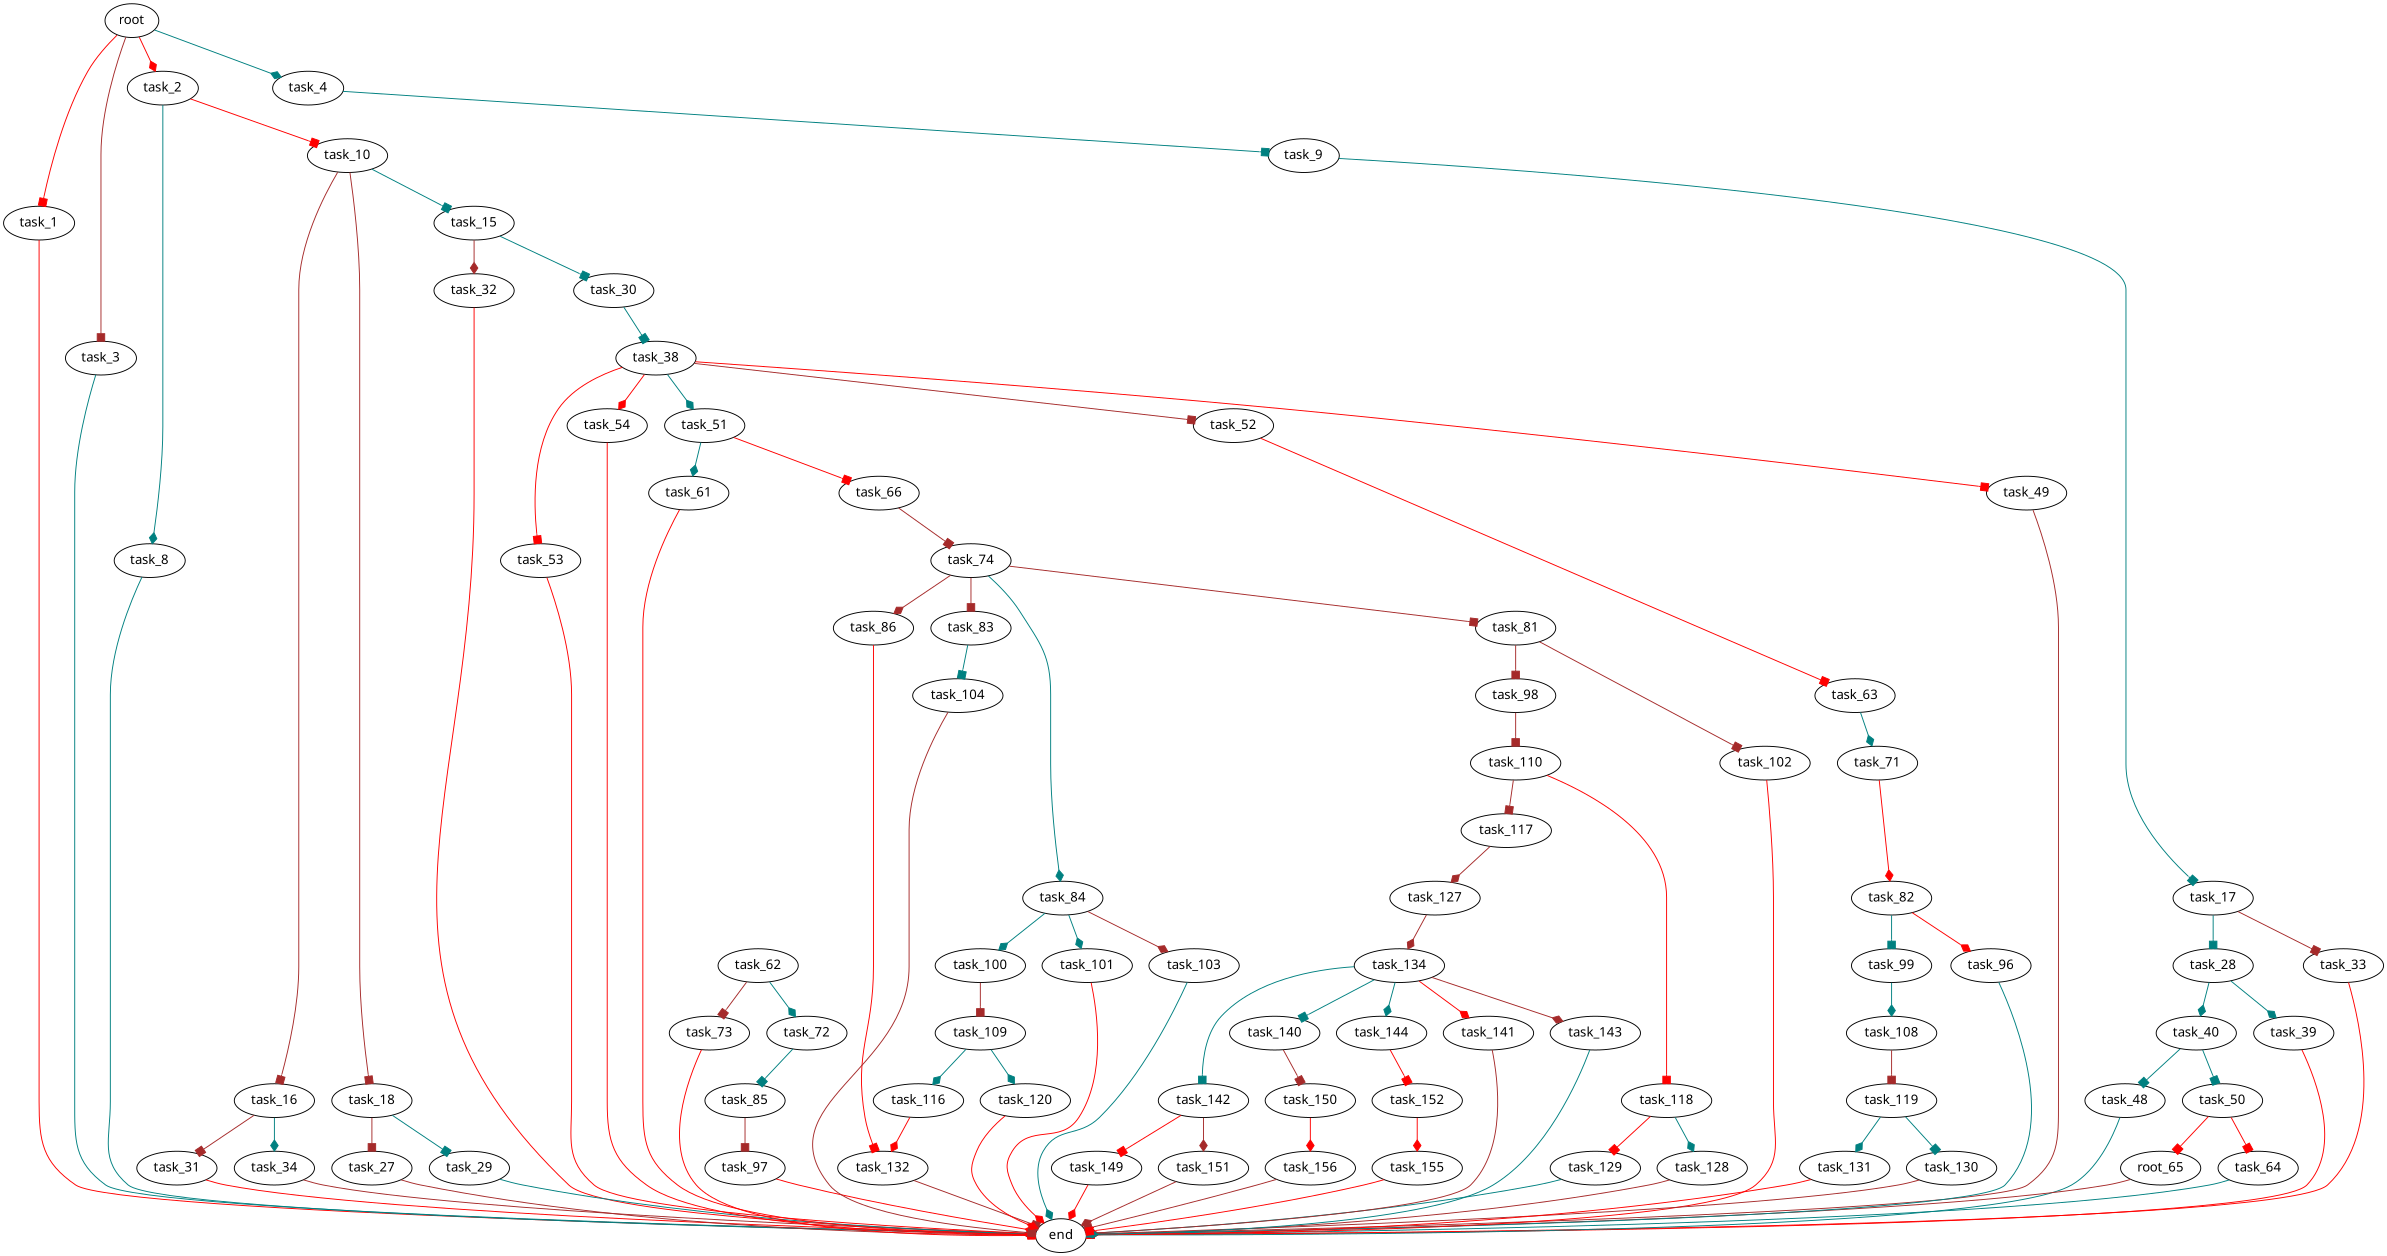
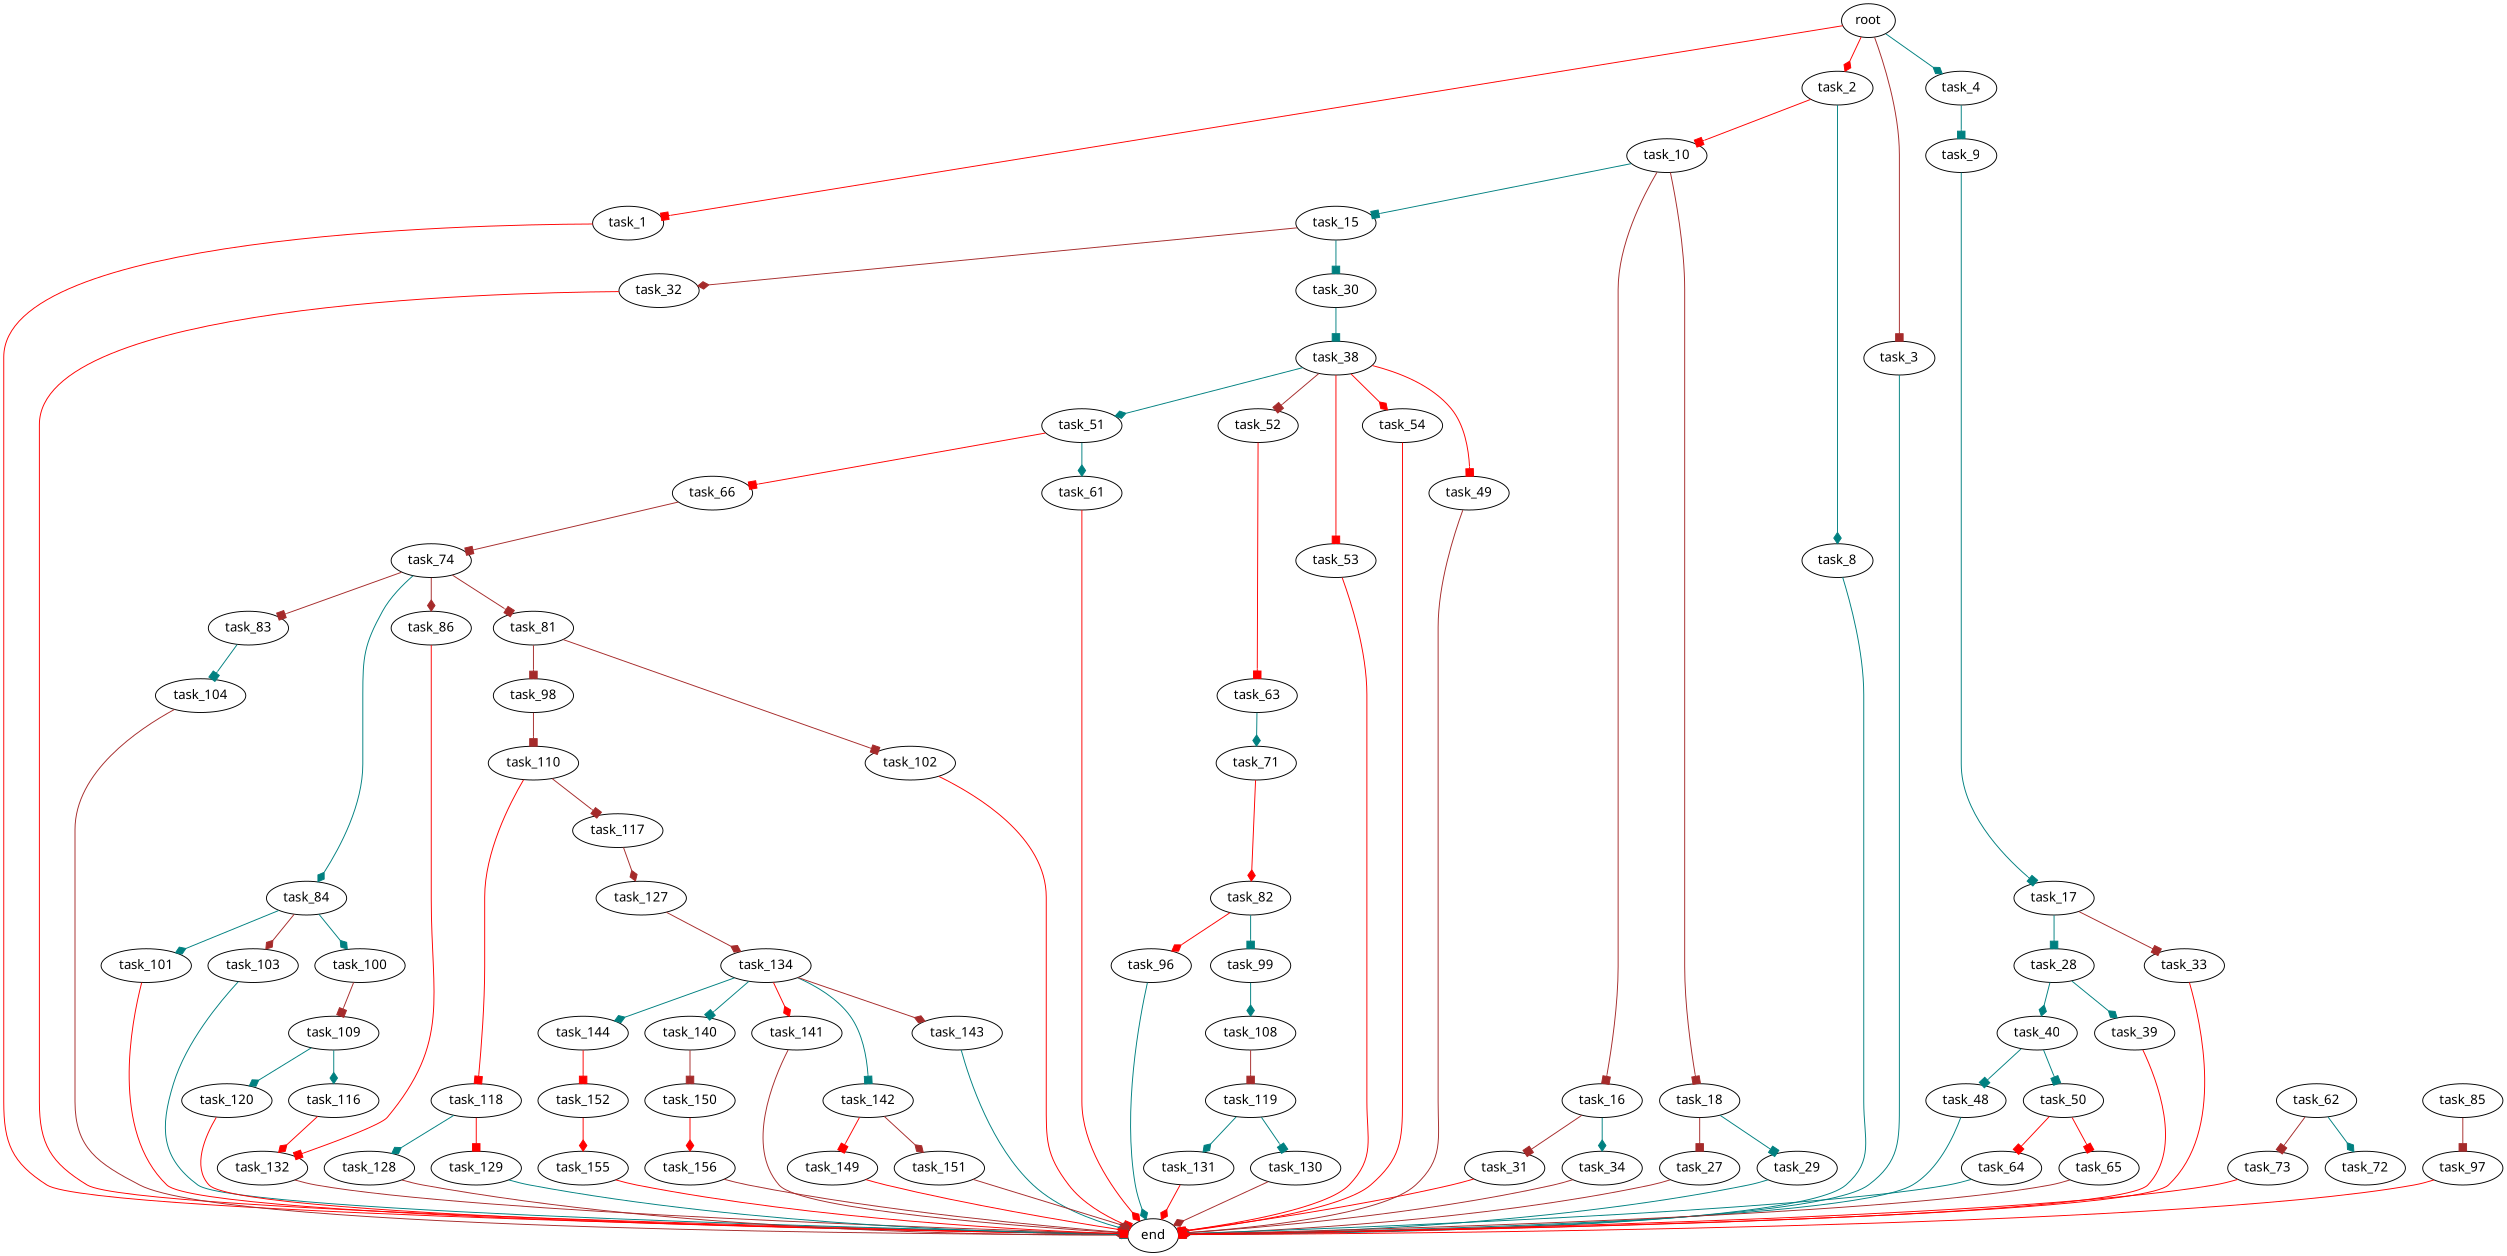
  digraph {
    fontname="Noto Sans"
    node [fontname="Noto Sans"]
    edge [arrowhead=box color=teal fontname="Noto Sans"]
    root
    task_1
    task_2
    task_3
    task_4
    end
    task_8
    task_10
    task_9
    task_15
    task_16
    task_18
    task_17
    task_28
    task_33
    task_30
    task_32
    task_31
    task_34
    task_27
    task_29
    task_38
    task_39
    task_40
    task_48
    task_50
    task_49
    task_51
    task_52
    task_53
    task_54
    task_61
    task_66
    task_63
    task_64
-   task_65 [label=root_65]
+   task_65
    task_62
    task_72
    task_73
    task_74
    task_71
    task_85
    task_82
    task_81
    task_83
    task_84
    task_86
    task_96
    task_99
    task_97
    task_98
    task_102
    task_104
    task_100
    task_101
    task_103
    task_132
    task_110
    task_108
    task_109
    task_117
    task_118
    task_119
    task_116
    task_120
    task_130
    task_131
    task_127
    task_128
    task_129
    task_134
    task_140
    task_141
    task_142
    task_143
    task_144
    task_150
    task_149
    task_151
    task_152
    task_156
    task_155
    root -> task_1 [color=red]
    root -> task_2 [arrowhead=diamond color=red]
    root -> task_3 [color=brown]
    root -> task_4 [arrowhead=diamond]
    task_1 -> end [color=red]
    task_2 -> task_8 [arrowhead=diamond]
    task_2 -> task_10 [color=red]
    task_3 -> end
    task_4 -> task_9
    task_8 -> end [arrowhead=diamond]
    task_10 -> task_15
    task_10 -> task_16 [color=brown]
    task_10 -> task_18 [color=brown]
    task_9 -> task_17
    task_15 -> task_30
    task_15 -> task_32 [arrowhead=diamond color=brown]
    task_16 -> task_31 [color=brown]
    task_16 -> task_34 [arrowhead=diamond]
    task_18 -> task_27 [color=brown]
    task_18 -> task_29
    task_17 -> task_28
    task_17 -> task_33 [color=brown]
    task_28 -> task_39 [arrowhead=diamond]
    task_28 -> task_40 [arrowhead=diamond]
    task_33 -> end [color=red]
    task_30 -> task_38
    task_32 -> end [arrowhead=diamond color=red]
    task_31 -> end [arrowhead=diamond color=red]
    task_34 -> end [color=brown]
    task_27 -> end [arrowhead=diamond color=brown]
    task_29 -> end [arrowhead=diamond]
    task_38 -> task_49 [color=red]
    task_38 -> task_51 [arrowhead=diamond]
    task_38 -> task_52 [color=brown]
    task_38 -> task_53 [color=red]
    task_38 -> task_54 [arrowhead=diamond color=red]
    task_39 -> end [color=red]
    task_40 -> task_48
    task_40 -> task_50
    task_48 -> end [arrowhead=diamond]
    task_50 -> task_64 [color=red]
    task_50 -> task_65 [color=red]
    task_49 -> end [arrowhead=diamond color=brown]
    task_51 -> task_61 [arrowhead=diamond]
    task_51 -> task_66 [color=red]
    task_52 -> task_63 [color=red]
    task_53 -> end [color=red]
    task_54 -> end [color=red]
    task_61 -> end [arrowhead=diamond color=red]
    task_66 -> task_74 [color=brown]
    task_63 -> task_71 [arrowhead=diamond]
    task_64 -> end [arrowhead=diamond]
    task_65 -> end [arrowhead=diamond color=brown]
    task_62 -> task_72 [arrowhead=diamond]
    task_62 -> task_73 [color=brown]
-   task_72 -> task_85
    task_73 -> end [color=red]
    task_74 -> task_81 [color=brown]
    task_74 -> task_83 [color=brown]
    task_74 -> task_84 [arrowhead=diamond]
    task_74 -> task_86 [arrowhead=diamond color=brown]
    task_71 -> task_82 [arrowhead=diamond color=red]
    task_85 -> task_97 [color=brown]
    task_82 -> task_96 [arrowhead=diamond color=red]
    task_82 -> task_99
    task_81 -> task_98 [color=brown]
    task_81 -> task_102 [color=brown]
    task_83 -> task_104
    task_84 -> task_100 [arrowhead=diamond]
    task_84 -> task_101 [arrowhead=diamond]
    task_84 -> task_103 [arrowhead=diamond color=brown]
    task_86 -> task_132 [color=red]
    task_96 -> end [arrowhead=diamond]
    task_99 -> task_108 [arrowhead=diamond]
    task_97 -> end [arrowhead=diamond color=red]
    task_98 -> task_110 [color=brown]
    task_102 -> end [color=red]
    task_104 -> end [color=brown]
    task_100 -> task_109 [color=brown]
    task_101 -> end [arrowhead=diamond color=red]
    task_103 -> end [arrowhead=diamond]
    task_132 -> end [color=brown]
    task_110 -> task_117 [color=brown]
    task_110 -> task_118 [color=red]
    task_108 -> task_119 [color=brown]
    task_109 -> task_116 [arrowhead=diamond]
    task_109 -> task_120 [arrowhead=diamond]
    task_117 -> task_127 [arrowhead=diamond color=brown]
    task_118 -> task_128 [arrowhead=diamond]
    task_118 -> task_129 [color=red]
    task_119 -> task_130
    task_119 -> task_131 [arrowhead=diamond]
    task_116 -> task_132 [arrowhead=diamond color=red]
    task_120 -> end [arrowhead=diamond color=red]
    task_130 -> end [arrowhead=diamond color=brown]
    task_131 -> end [arrowhead=diamond color=red]
    task_127 -> task_134 [arrowhead=diamond color=brown]
    task_128 -> end [arrowhead=diamond color=brown]
    task_129 -> end
    task_134 -> task_140
    task_134 -> task_141 [arrowhead=diamond color=red]
    task_134 -> task_142
    task_134 -> task_143 [arrowhead=diamond color=brown]
    task_134 -> task_144 [arrowhead=diamond]
    task_140 -> task_150 [color=brown]
    task_141 -> end [arrowhead=diamond color=brown]
    task_142 -> task_149 [color=red]
    task_142 -> task_151 [arrowhead=diamond color=brown]
    task_143 -> end [arrowhead=diamond]
    task_144 -> task_152 [color=red]
    task_150 -> task_156 [arrowhead=diamond color=red]
    task_149 -> end [arrowhead=diamond color=red]
    task_151 -> end [arrowhead=diamond color=brown]
    task_152 -> task_155 [arrowhead=diamond color=red]
    task_156 -> end [color=brown]
    task_155 -> end [color=red]
  }
